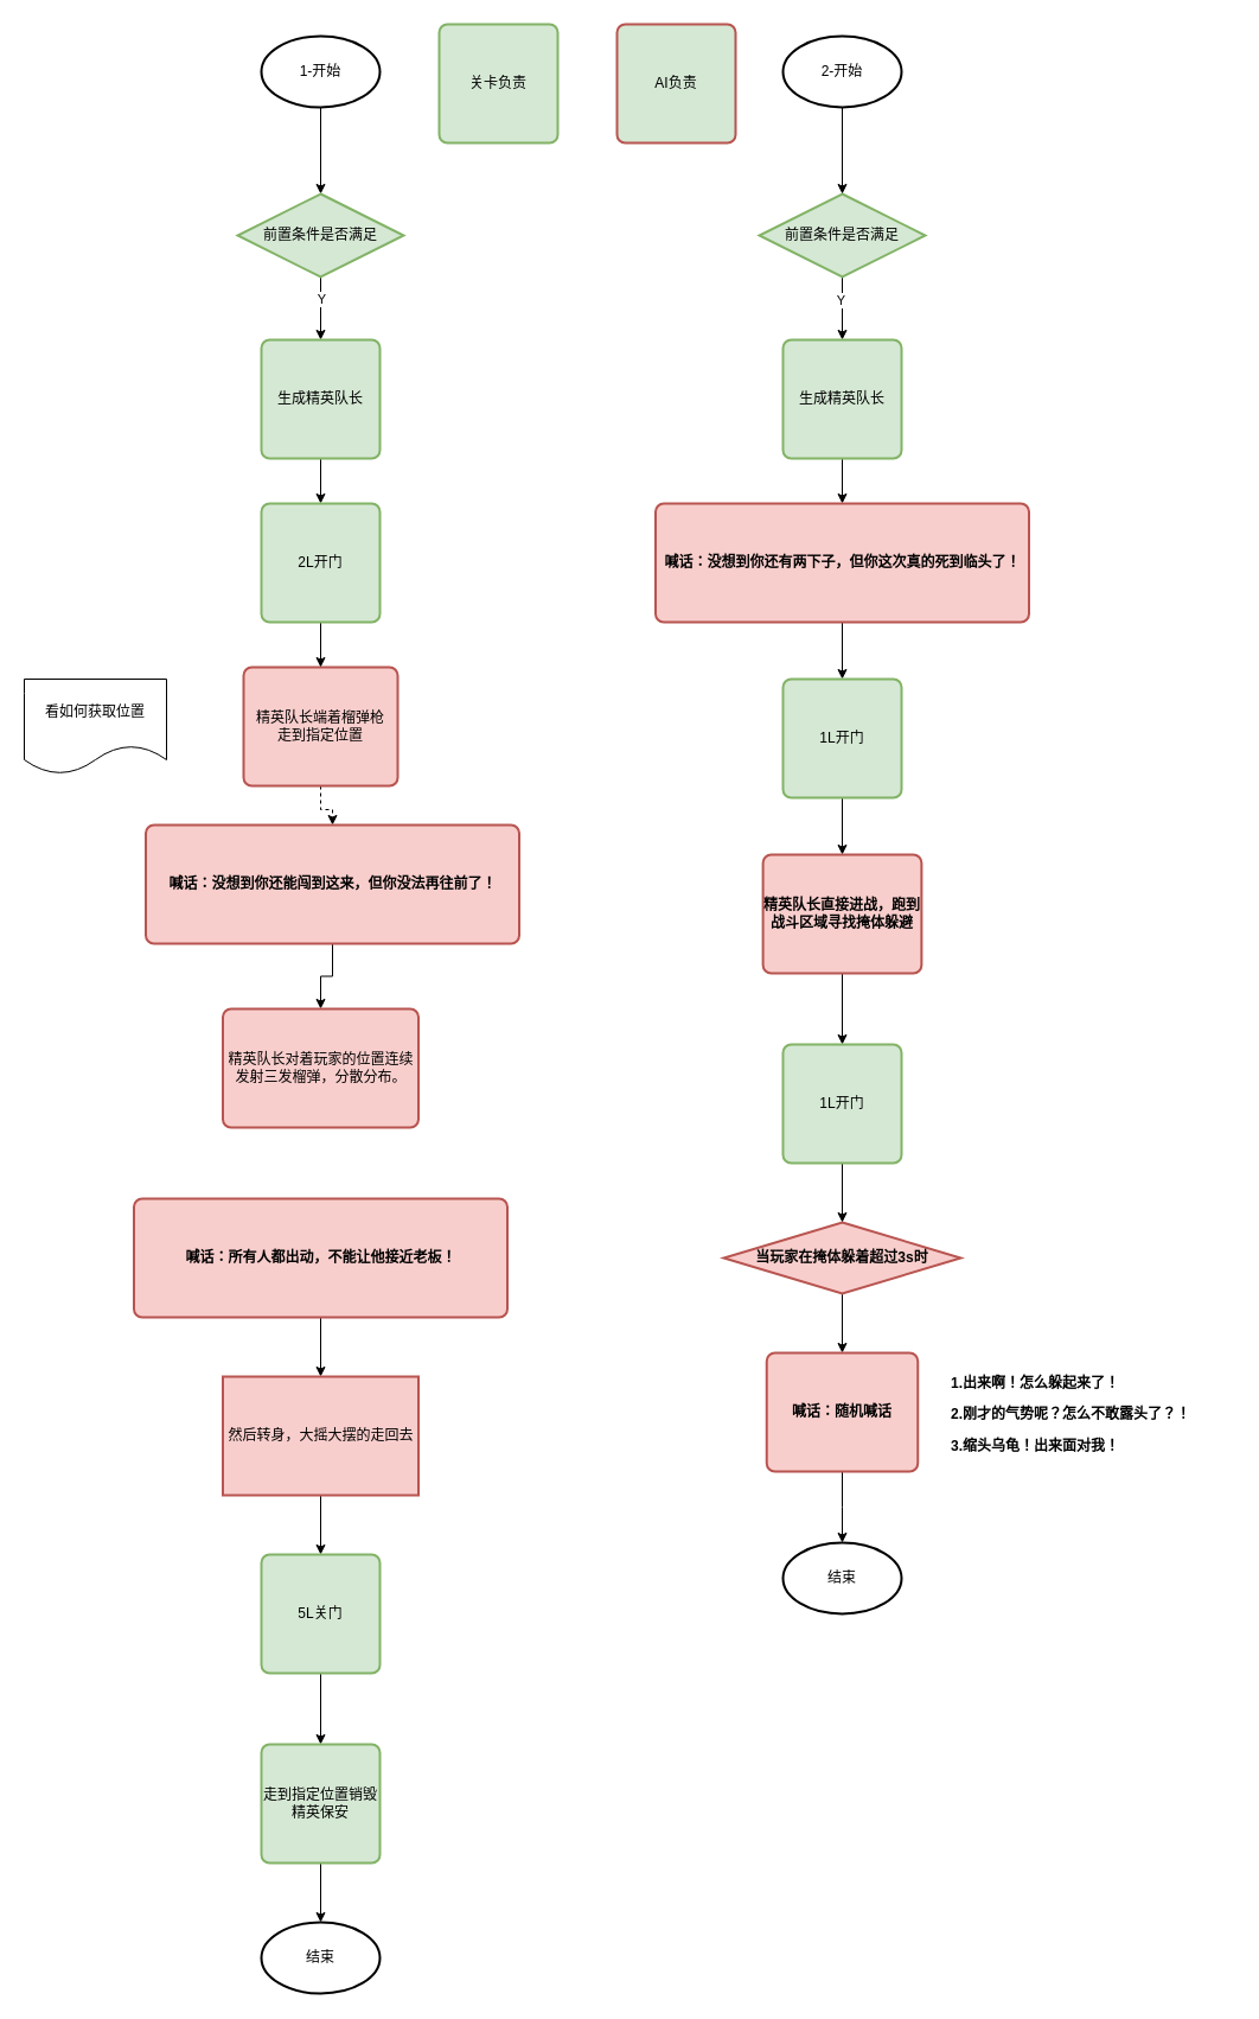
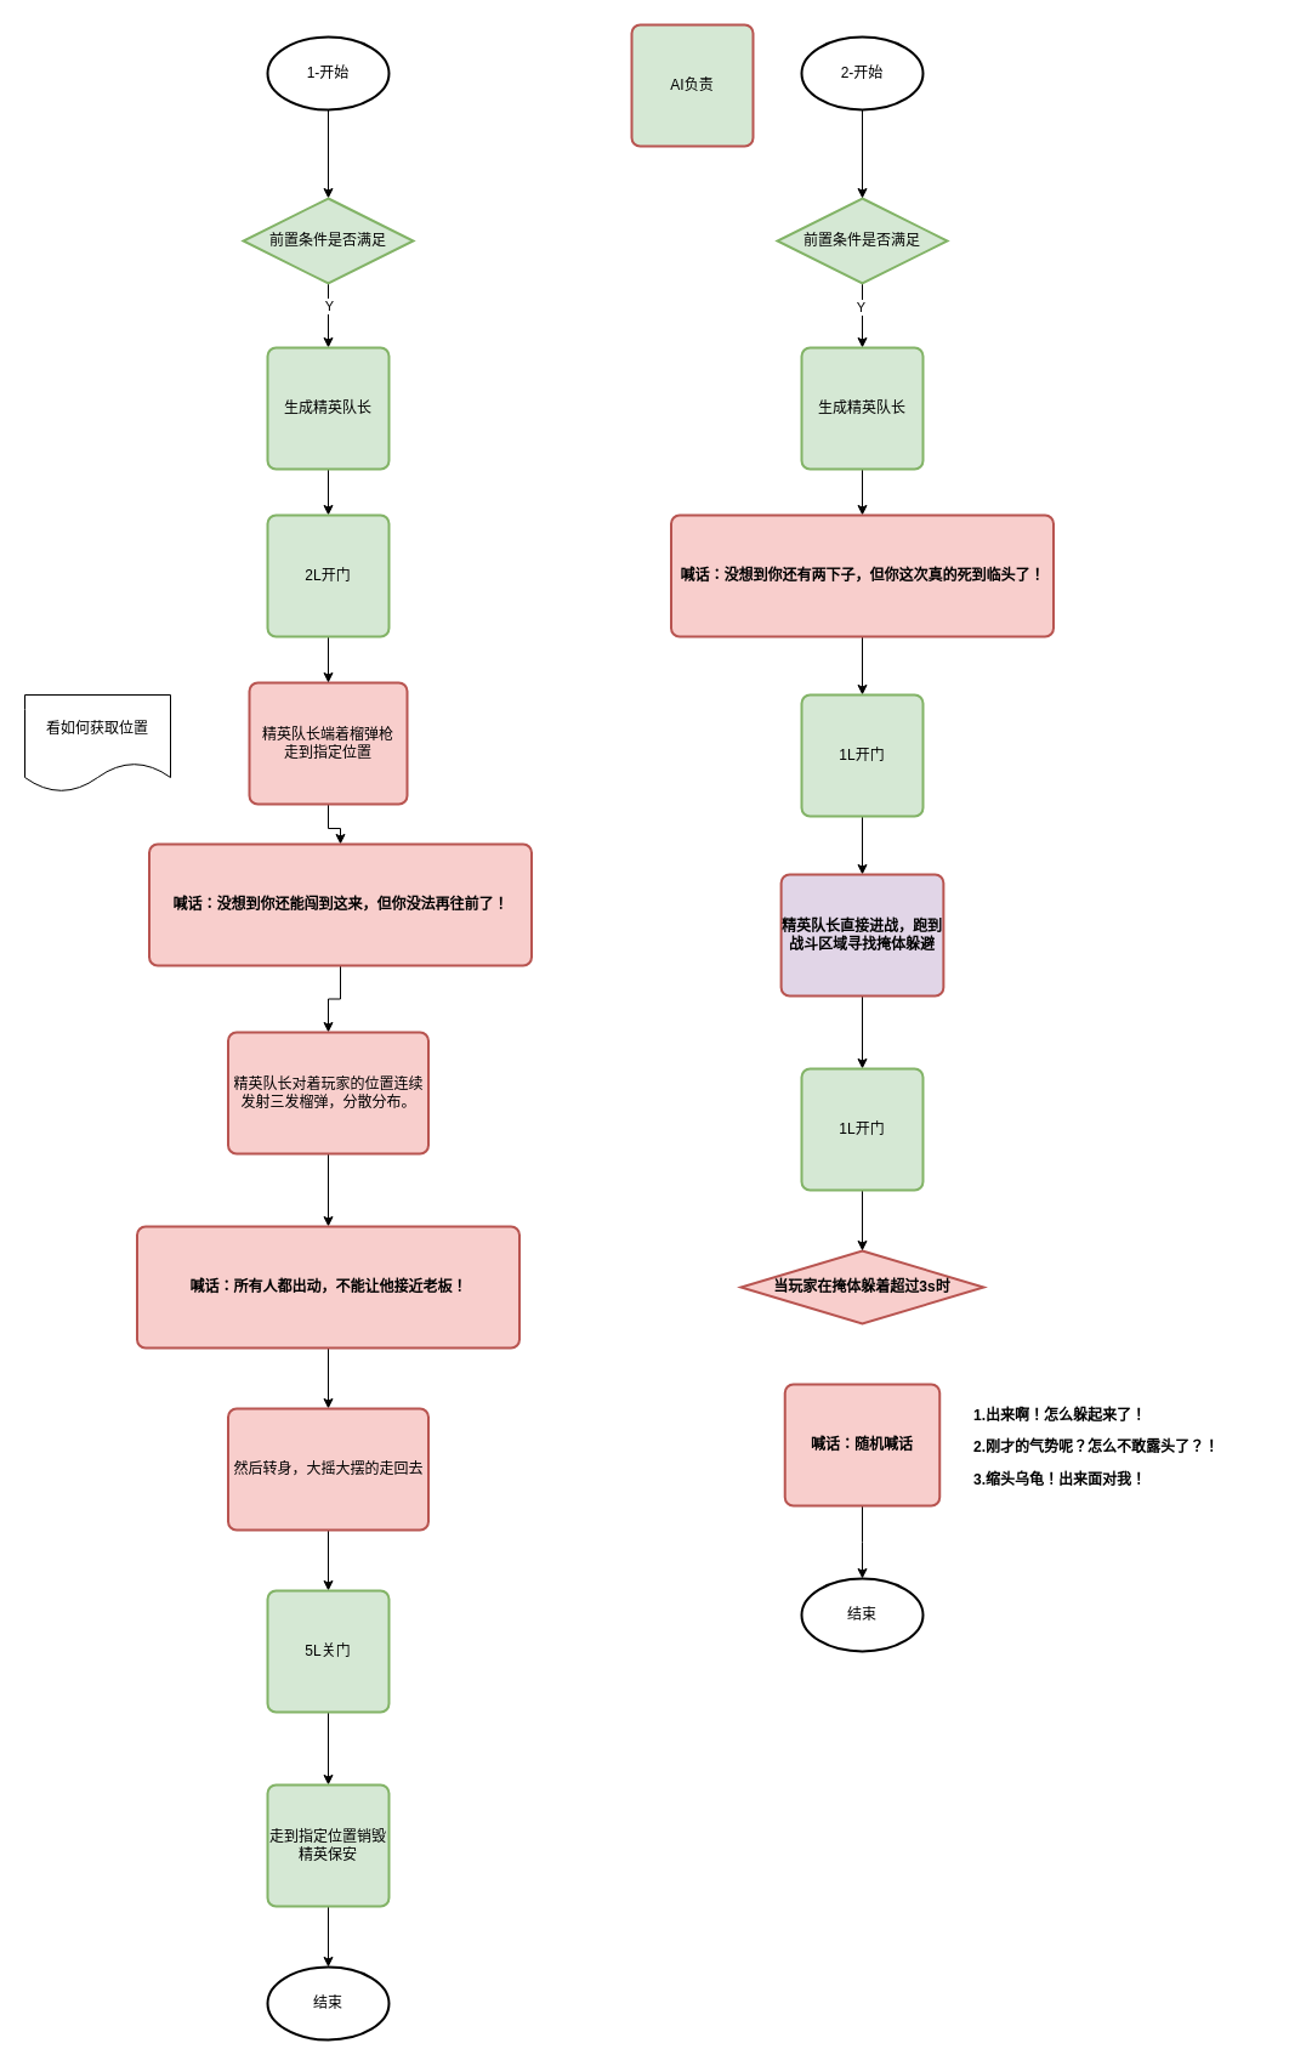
  <mxCell id="0" />
  <mxCell id="1" parent="0" />
  <mxCell id="2" style="edgeStyle=orthogonalEdgeStyle;rounded=0;orthogonalLoop=1;jettySize=auto;html=1;exitX=0.5;exitY=1;exitDx=0;exitDy=0;exitPerimeter=0;" parent="1" source="3" target="6" edge="1"><mxGeometry relative="1" as="geometry" /></mxCell>
  <mxCell id="3" value="1-开始" style="strokeWidth=2;html=1;shape=mxgraph.flowchart.start_1;whiteSpace=wrap;" parent="1" vertex="1"><mxGeometry x="220" y="30" width="100" height="60" as="geometry" /></mxCell>
  <mxCell id="4" style="edgeStyle=orthogonalEdgeStyle;rounded=0;orthogonalLoop=1;jettySize=auto;html=1;exitX=0.5;exitY=1;exitDx=0;exitDy=0;exitPerimeter=0;entryX=0.5;entryY=0;entryDx=0;entryDy=0;" parent="1" source="6" target="8" edge="1"><mxGeometry relative="1" as="geometry" /></mxCell>
  <mxCell id="5" value="Y" style="edgeLabel;html=1;align=center;verticalAlign=middle;resizable=0;points=[];" parent="4" vertex="1" connectable="0"><mxGeometry x="-0.33" relative="1" as="geometry"><mxPoint as="offset" /></mxGeometry></mxCell>
  <mxCell id="6" value="前置条件是否满足" style="strokeWidth=2;html=1;shape=mxgraph.flowchart.decision;whiteSpace=wrap;fillColor=#d5e8d4;strokeColor=#82b366;" parent="1" vertex="1"><mxGeometry x="200" y="163" width="140" height="70" as="geometry" /></mxCell>
  <mxCell id="7" style="edgeStyle=orthogonalEdgeStyle;rounded=0;orthogonalLoop=1;jettySize=auto;html=1;exitX=0.5;exitY=1;exitDx=0;exitDy=0;entryX=0.5;entryY=0;entryDx=0;entryDy=0;" parent="1" source="8" target="12" edge="1"><mxGeometry relative="1" as="geometry" /></mxCell>
  <mxCell id="8" value="生成精英队长" style="rounded=1;whiteSpace=wrap;html=1;absoluteArcSize=1;arcSize=14;strokeWidth=2;fillColor=#d5e8d4;strokeColor=#82b366;" parent="1" vertex="1"><mxGeometry x="220" y="286" width="100" height="100" as="geometry" /></mxCell>
- <mxCell id="9" style="edgeStyle=orthogonalEdgeStyle;rounded=0;orthogonalLoop=1;jettySize=auto;html=1;exitX=0.5;exitY=1;exitDx=0;exitDy=0;dashed=1;" parent="1" source="10" target="15" edge="1"><mxGeometry relative="1" as="geometry" /></mxCell>
+ <mxCell id="9" style="edgeStyle=orthogonalEdgeStyle;rounded=0;orthogonalLoop=1;jettySize=auto;html=1;exitX=0.5;exitY=1;exitDx=0;exitDy=0;" parent="1" source="10" target="15" edge="1"><mxGeometry relative="1" as="geometry" /></mxCell>
  <mxCell id="10" value="精英队长端着榴弹枪&lt;br&gt;走到指定位置&lt;br&gt;" style="rounded=1;whiteSpace=wrap;html=1;absoluteArcSize=1;arcSize=14;strokeWidth=2;fillColor=#f8cecc;strokeColor=#b85450;" parent="1" vertex="1"><mxGeometry x="205" y="562" width="130" height="100" as="geometry" /></mxCell>
  <mxCell id="11" style="edgeStyle=orthogonalEdgeStyle;rounded=0;orthogonalLoop=1;jettySize=auto;html=1;exitX=0.5;exitY=1;exitDx=0;exitDy=0;entryX=0.5;entryY=0;entryDx=0;entryDy=0;" parent="1" source="12" target="10" edge="1"><mxGeometry relative="1" as="geometry" /></mxCell>
  <mxCell id="12" value="2L开门" style="rounded=1;whiteSpace=wrap;html=1;absoluteArcSize=1;arcSize=14;strokeWidth=2;fillColor=#d5e8d4;strokeColor=#82b366;" parent="1" vertex="1"><mxGeometry x="220" y="424" width="100" height="100" as="geometry" /></mxCell>
  <mxCell id="13" value="看如何获取位置" style="shape=document;whiteSpace=wrap;html=1;boundedLbl=1;" parent="1" vertex="1"><mxGeometry x="20" y="572" width="120" height="80" as="geometry" /></mxCell>
  <mxCell id="14" value="" style="edgeStyle=orthogonalEdgeStyle;rounded=0;orthogonalLoop=1;jettySize=auto;html=1;" parent="1" source="15" target="17" edge="1"><mxGeometry relative="1" as="geometry" /></mxCell>
  <mxCell id="15" value="喊话：&lt;strong&gt;没想到你还能闯到这来，但你没法再往前了！&lt;/strong&gt;" style="rounded=1;whiteSpace=wrap;html=1;absoluteArcSize=1;arcSize=14;strokeWidth=2;fillColor=#f8cecc;strokeColor=#b85450;fontStyle=1" parent="1" vertex="1"><mxGeometry x="122.5" y="695" width="315" height="100" as="geometry" /></mxCell>
+ <mxCell id="16" value="" style="edgeStyle=orthogonalEdgeStyle;rounded=0;orthogonalLoop=1;jettySize=auto;html=1;" parent="1" source="17" target="19" edge="1"><mxGeometry relative="1" as="geometry" /></mxCell>
  <mxCell id="17" value="精英队长对着玩家的位置连续发射三发榴弹，分散分布。" style="rounded=1;whiteSpace=wrap;html=1;absoluteArcSize=1;arcSize=14;strokeWidth=2;fillColor=#f8cecc;strokeColor=#b85450;" parent="1" vertex="1"><mxGeometry x="187.5" y="850" width="165" height="100" as="geometry" /></mxCell>
  <mxCell id="18" value="" style="edgeStyle=orthogonalEdgeStyle;rounded=0;orthogonalLoop=1;jettySize=auto;html=1;" parent="1" source="19" target="21" edge="1"><mxGeometry relative="1" as="geometry" /></mxCell>
  <mxCell id="19" value="喊话：&lt;strong&gt;所有人都出动，不能让他接近老板！&lt;/strong&gt;" style="rounded=1;whiteSpace=wrap;html=1;absoluteArcSize=1;arcSize=14;strokeWidth=2;fillColor=#f8cecc;strokeColor=#b85450;fontStyle=1" parent="1" vertex="1"><mxGeometry x="112.5" y="1010" width="315" height="100" as="geometry" /></mxCell>
  <mxCell id="20" value="" style="edgeStyle=orthogonalEdgeStyle;rounded=0;orthogonalLoop=1;jettySize=auto;html=1;" parent="1" source="21" target="23" edge="1"><mxGeometry relative="1" as="geometry" /></mxCell>
- <mxCell id="21" value="然后转身，大摇大摆的走回去" style="whiteSpace=wrap;html=1;absoluteArcSize=1;arcSize=14;strokeWidth=2;fillColor=#f8cecc;strokeColor=#b85450;rounded=0;" parent="1" vertex="1"><mxGeometry x="187.5" y="1160" width="165" height="100" as="geometry" /></mxCell>
+ <mxCell id="21" value="然后转身，大摇大摆的走回去" style="rounded=1;whiteSpace=wrap;html=1;absoluteArcSize=1;arcSize=14;strokeWidth=2;fillColor=#f8cecc;strokeColor=#b85450;" parent="1" vertex="1"><mxGeometry x="187.5" y="1160" width="165" height="100" as="geometry" /></mxCell>
  <mxCell id="22" value="" style="edgeStyle=orthogonalEdgeStyle;rounded=0;orthogonalLoop=1;jettySize=auto;html=1;" parent="1" source="23" target="26" edge="1"><mxGeometry relative="1" as="geometry" /></mxCell>
  <mxCell id="23" value="5L关门" style="rounded=1;whiteSpace=wrap;html=1;absoluteArcSize=1;arcSize=14;strokeWidth=2;fillColor=#d5e8d4;strokeColor=#82b366;" parent="1" vertex="1"><mxGeometry x="220" y="1310" width="100" height="100" as="geometry" /></mxCell>
  <mxCell id="24" value="2-开始" style="strokeWidth=2;html=1;shape=mxgraph.flowchart.start_1;whiteSpace=wrap;" parent="1" vertex="1"><mxGeometry x="660" y="30" width="100" height="60" as="geometry" /></mxCell>
  <mxCell id="25" value="" style="edgeStyle=orthogonalEdgeStyle;rounded=0;orthogonalLoop=1;jettySize=auto;html=1;" parent="1" source="26" target="27" edge="1"><mxGeometry relative="1" as="geometry" /></mxCell>
  <mxCell id="26" value="走到指定位置销毁精英保安" style="rounded=1;whiteSpace=wrap;html=1;absoluteArcSize=1;arcSize=14;strokeWidth=2;fillColor=#d5e8d4;strokeColor=#82b366;" parent="1" vertex="1"><mxGeometry x="220" y="1470" width="100" height="100" as="geometry" /></mxCell>
  <mxCell id="27" value="结束" style="strokeWidth=2;html=1;shape=mxgraph.flowchart.start_1;whiteSpace=wrap;" parent="1" vertex="1"><mxGeometry x="220" y="1620" width="100" height="60" as="geometry" /></mxCell>
  <mxCell id="28" value="" style="edgeStyle=orthogonalEdgeStyle;rounded=0;orthogonalLoop=1;jettySize=auto;html=1;" parent="1" source="30" target="33" edge="1"><mxGeometry relative="1" as="geometry" /></mxCell>
  <mxCell id="29" value="Y" style="edgeLabel;html=1;align=center;verticalAlign=middle;resizable=0;points=[];" parent="28" vertex="1" connectable="0"><mxGeometry x="-0.292" y="-2" relative="1" as="geometry"><mxPoint as="offset" /></mxGeometry></mxCell>
  <mxCell id="30" value="前置条件是否满足" style="strokeWidth=2;html=1;shape=mxgraph.flowchart.decision;whiteSpace=wrap;fillColor=#d5e8d4;strokeColor=#82b366;" parent="1" vertex="1"><mxGeometry x="640" y="163" width="140" height="70" as="geometry" /></mxCell>
  <mxCell id="31" style="edgeStyle=orthogonalEdgeStyle;rounded=0;orthogonalLoop=1;jettySize=auto;html=1;exitX=0.5;exitY=1;exitDx=0;exitDy=0;exitPerimeter=0;entryX=0.5;entryY=0;entryDx=0;entryDy=0;entryPerimeter=0;" parent="1" source="24" target="30" edge="1"><mxGeometry relative="1" as="geometry" /></mxCell>
  <mxCell id="32" value="" style="edgeStyle=orthogonalEdgeStyle;rounded=0;orthogonalLoop=1;jettySize=auto;html=1;" parent="1" source="33" target="35" edge="1"><mxGeometry relative="1" as="geometry" /></mxCell>
  <mxCell id="33" value="生成精英队长" style="rounded=1;whiteSpace=wrap;html=1;absoluteArcSize=1;arcSize=14;strokeWidth=2;fillColor=#d5e8d4;strokeColor=#82b366;" parent="1" vertex="1"><mxGeometry x="660" y="286" width="100" height="100" as="geometry" /></mxCell>
  <mxCell id="34" value="" style="edgeStyle=orthogonalEdgeStyle;rounded=0;orthogonalLoop=1;jettySize=auto;html=1;" parent="1" source="35" target="37" edge="1"><mxGeometry relative="1" as="geometry" /></mxCell>
  <mxCell id="35" value="喊话：&lt;strong&gt;没想到你还有两下子，但你这次真的死到临头了！&lt;/strong&gt;" style="rounded=1;whiteSpace=wrap;html=1;absoluteArcSize=1;arcSize=14;strokeWidth=2;fillColor=#f8cecc;strokeColor=#b85450;fontStyle=1" parent="1" vertex="1"><mxGeometry x="552.5" y="424" width="315" height="100" as="geometry" /></mxCell>
  <mxCell id="36" value="" style="edgeStyle=orthogonalEdgeStyle;rounded=0;orthogonalLoop=1;jettySize=auto;html=1;" parent="1" source="37" target="39" edge="1"><mxGeometry relative="1" as="geometry" /></mxCell>
  <mxCell id="37" value="1L开门" style="rounded=1;whiteSpace=wrap;html=1;absoluteArcSize=1;arcSize=14;strokeWidth=2;fillColor=#d5e8d4;strokeColor=#82b366;" parent="1" vertex="1"><mxGeometry x="660" y="572" width="100" height="100" as="geometry" /></mxCell>
  <mxCell id="38" value="" style="edgeStyle=orthogonalEdgeStyle;rounded=0;orthogonalLoop=1;jettySize=auto;html=1;" edge="1" parent="1" source="39" target="49"><mxGeometry relative="1" as="geometry" /></mxCell>
- <mxCell id="39" value="精英队长直接进战，跑到战斗区域寻找掩体躲避" style="rounded=1;whiteSpace=wrap;html=1;absoluteArcSize=1;arcSize=14;strokeWidth=2;fillColor=#f8cecc;strokeColor=#b85450;fontStyle=1" parent="1" vertex="1"><mxGeometry x="643.12" y="720" width="133.75" height="100" as="geometry" /></mxCell>
- <mxCell id="40" style="edgeStyle=orthogonalEdgeStyle;rounded=0;orthogonalLoop=1;jettySize=auto;html=1;exitX=0.5;exitY=1;exitDx=0;exitDy=0;exitPerimeter=0;entryX=0.5;entryY=0;entryDx=0;entryDy=0;" parent="1" source="41" target="43" edge="1"><mxGeometry relative="1" as="geometry" /></mxCell>
+ <mxCell id="39" value="精英队长直接进战，跑到战斗区域寻找掩体躲避" style="rounded=1;whiteSpace=wrap;html=1;absoluteArcSize=1;arcSize=14;strokeWidth=2;fillColor=#e1d5e7;strokeColor=#b85450;fontStyle=1;" parent="1" vertex="1"><mxGeometry x="643.12" y="720" width="133.75" height="100" as="geometry" /></mxCell>
  <mxCell id="41" value="&lt;strong&gt;当玩家在掩体躲着超过3s时&lt;br&gt;&lt;/strong&gt;" style="strokeWidth=2;html=1;shape=mxgraph.flowchart.decision;whiteSpace=wrap;fillColor=#f8cecc;strokeColor=#b85450;fontStyle=0" parent="1" vertex="1"><mxGeometry x="609.99" y="1030" width="200" height="60" as="geometry" /></mxCell>
  <mxCell id="42" value="" style="edgeStyle=orthogonalEdgeStyle;rounded=0;orthogonalLoop=1;jettySize=auto;html=1;" parent="1" source="43" target="45" edge="1"><mxGeometry relative="1" as="geometry" /></mxCell>
  <mxCell id="43" value="喊话：随机喊话" style="rounded=1;whiteSpace=wrap;html=1;absoluteArcSize=1;arcSize=14;strokeWidth=2;fillColor=#f8cecc;strokeColor=#b85450;fontStyle=1" parent="1" vertex="1"><mxGeometry x="646.24" y="1140" width="127.5" height="100" as="geometry" /></mxCell>
  <mxCell id="44" value="&lt;p&gt;&lt;strong&gt;1.出来啊！怎么躲起来了！&lt;/strong&gt;&lt;/p&gt;&lt;p&gt;&lt;strong style=&quot;background-color: initial;&quot;&gt;2.刚才的气势呢？怎么不敢露头了？！&lt;/strong&gt;&lt;/p&gt;&lt;p&gt;&lt;strong&gt;3.缩头乌龟！出来面对我！&lt;/strong&gt;&lt;/p&gt;" style="text;whiteSpace=wrap;html=1;" parent="1" vertex="1"><mxGeometry x="800" y="1140" width="240" height="100" as="geometry" /></mxCell>
  <mxCell id="45" value="结束" style="strokeWidth=2;html=1;shape=mxgraph.flowchart.start_1;whiteSpace=wrap;" parent="1" vertex="1"><mxGeometry x="660" y="1300" width="100" height="60" as="geometry" /></mxCell>
- <mxCell id="46" value="关卡负责" style="rounded=1;whiteSpace=wrap;html=1;absoluteArcSize=1;arcSize=14;strokeWidth=2;fillColor=#d5e8d4;strokeColor=#82b366;" parent="1" vertex="1"><mxGeometry x="370" y="20" width="100" height="100" as="geometry" /></mxCell>
  <mxCell id="47" value="AI负责" style="rounded=1;whiteSpace=wrap;html=1;absoluteArcSize=1;arcSize=14;strokeWidth=2;fillColor=#d5e8d4;strokeColor=#b85450;" parent="1" vertex="1"><mxGeometry x="520" y="20" width="100" height="100" as="geometry" /></mxCell>
  <mxCell id="48" value="" style="edgeStyle=orthogonalEdgeStyle;rounded=0;orthogonalLoop=1;jettySize=auto;html=1;" edge="1" parent="1" source="49" target="41"><mxGeometry relative="1" as="geometry" /></mxCell>
  <mxCell id="49" value="1L开门" style="rounded=1;whiteSpace=wrap;html=1;absoluteArcSize=1;arcSize=14;strokeWidth=2;fillColor=#d5e8d4;strokeColor=#82b366;" vertex="1" parent="1"><mxGeometry x="659.99" y="880" width="100" height="100" as="geometry" /></mxCell>
